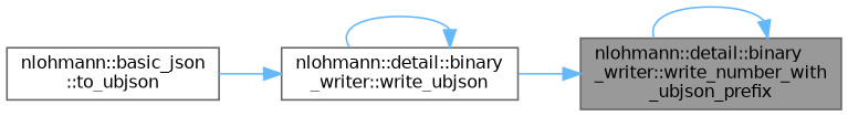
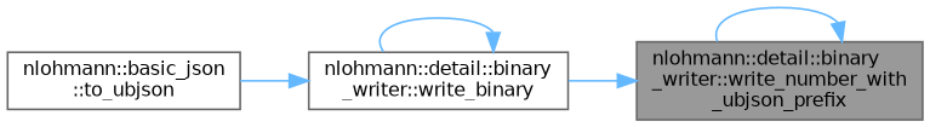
  digraph {
    rankdir=RL
    node [color=grey40 fillcolor=white fontname=Helvetica fontsize=10 shape=box style=filled]
    edge [color=steelblue1 dir=back fontname=Helvetica fontsize=10 labelfontname=Helvetica labelfontsize=10 style=solid]
    n1 [color=gray40 fillcolor=grey60 fontcolor=black height=0.2 label="nlohmann::detail::binary\l_writer::write_number_with\l_ubjson_prefix" width=0.4]
-   n2 [height=0.2 label="nlohmann::detail::binary\l_writer::write_ubjson" width=0.4]
+   n2 [height=0.2 label="nlohmann::detail::binary\l_writer::write_binary" width=0.4]
    n3 [height=0.2 label="nlohmann::basic_json\l::to_ubjson" width=0.4]
    n1 -> n1
    n1 -> n2
    n2 -> n2
    n2 -> n3
  }
